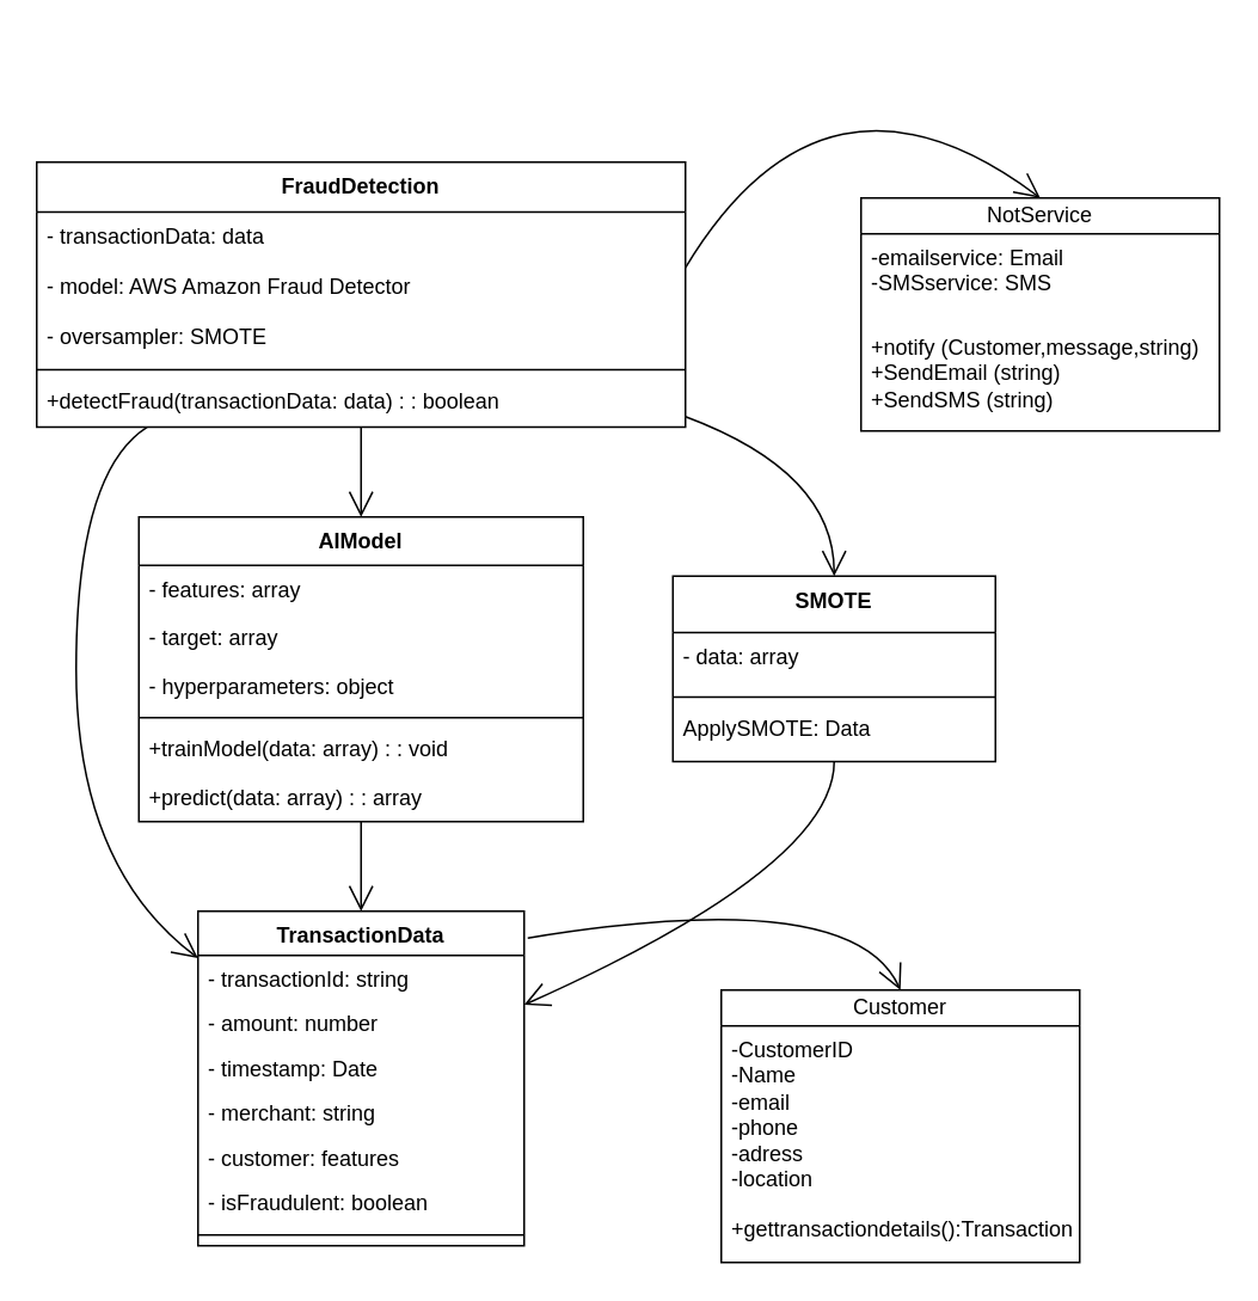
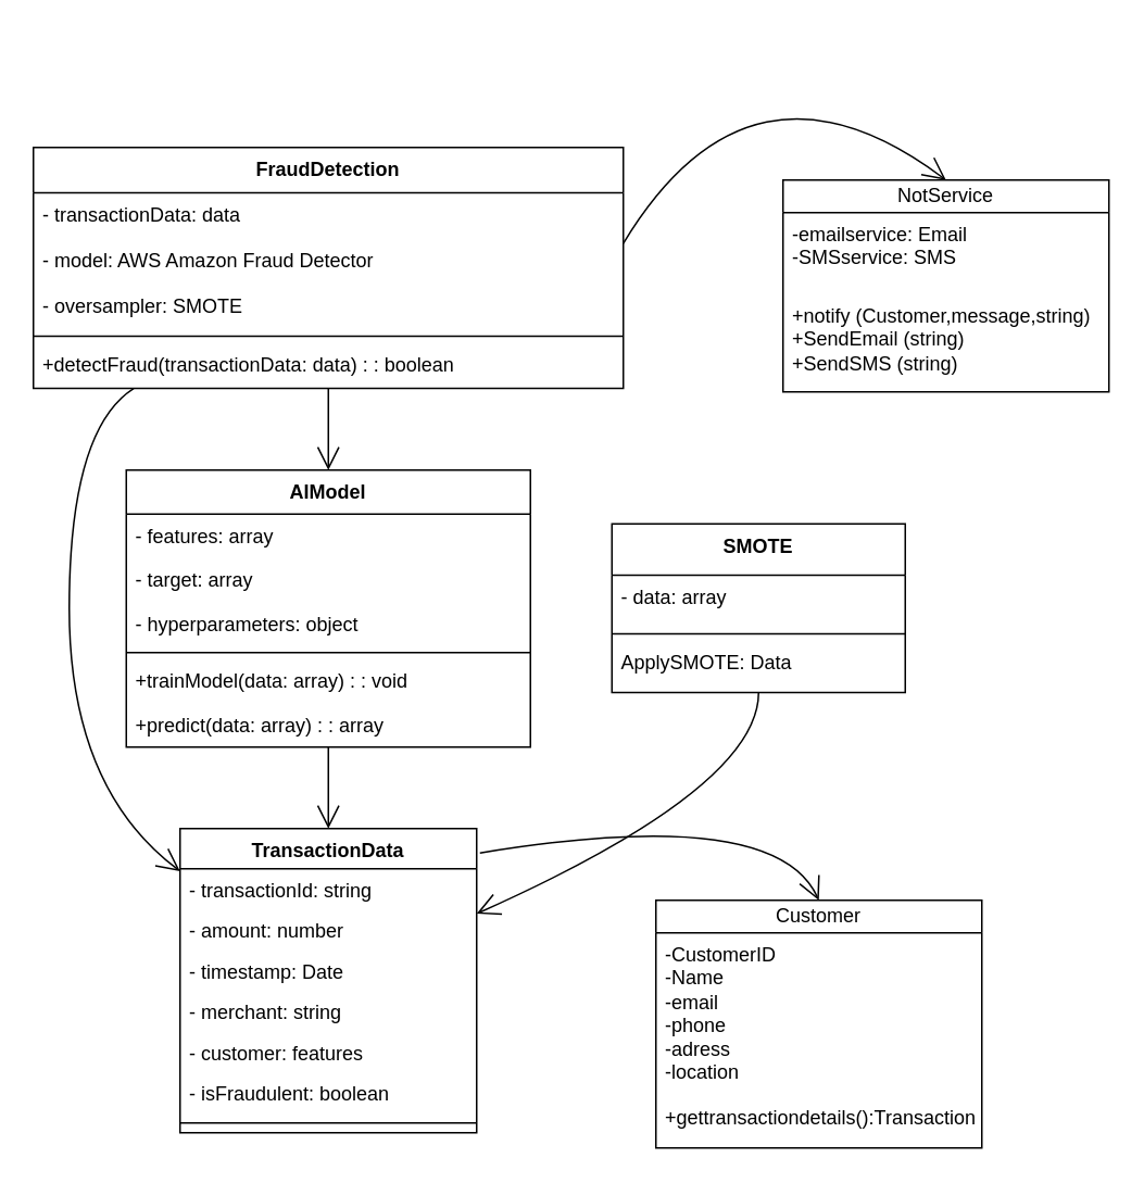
  <mxCell id="0" />
  <mxCell id="1" parent="0" />
  <mxCell id="2" value="FraudDetection" style="swimlane;fontStyle=1;align=center;verticalAlign=top;childLayout=stackLayout;horizontal=1;startSize=27.9;horizontalStack=0;resizeParent=1;resizeParentMax=0;resizeLast=0;collapsible=0;marginBottom=0;" parent="1" vertex="1"><mxGeometry x="20" y="90" width="362" height="147.9" as="geometry" /></mxCell>
  <mxCell id="3" value="- transactionData: data" style="text;strokeColor=none;fillColor=none;align=left;verticalAlign=top;spacingLeft=4;spacingRight=4;overflow=hidden;rotatable=0;points=[[0,0.5],[1,0.5]];portConstraint=eastwest;" parent="2" vertex="1"><mxGeometry y="27.9" width="362" height="28" as="geometry" /></mxCell>
  <mxCell id="4" value="- model: AWS Amazon Fraud Detector" style="text;strokeColor=none;fillColor=none;align=left;verticalAlign=top;spacingLeft=4;spacingRight=4;overflow=hidden;rotatable=0;points=[[0,0.5],[1,0.5]];portConstraint=eastwest;" parent="2" vertex="1"><mxGeometry y="55.9" width="362" height="28" as="geometry" /></mxCell>
  <mxCell id="5" value="- oversampler: SMOTE" style="text;strokeColor=none;fillColor=none;align=left;verticalAlign=top;spacingLeft=4;spacingRight=4;overflow=hidden;rotatable=0;points=[[0,0.5],[1,0.5]];portConstraint=eastwest;" parent="2" vertex="1"><mxGeometry y="83.9" width="362" height="28" as="geometry" /></mxCell>
  <mxCell id="6" style="line;strokeWidth=1;fillColor=none;align=left;verticalAlign=middle;spacingTop=-1;spacingLeft=3;spacingRight=3;rotatable=0;labelPosition=right;points=[];portConstraint=eastwest;strokeColor=inherit;" parent="2" vertex="1"><mxGeometry y="111.9" width="362" height="8" as="geometry" /></mxCell>
  <mxCell id="7" value="+detectFraud(transactionData: data) : : boolean" style="text;strokeColor=none;fillColor=none;align=left;verticalAlign=top;spacingLeft=4;spacingRight=4;overflow=hidden;rotatable=0;points=[[0,0.5],[1,0.5]];portConstraint=eastwest;" parent="2" vertex="1"><mxGeometry y="119.9" width="362" height="28" as="geometry" /></mxCell>
  <mxCell id="8" value="AIModel" style="swimlane;fontStyle=1;align=center;verticalAlign=top;childLayout=stackLayout;horizontal=1;startSize=27;horizontalStack=0;resizeParent=1;resizeParentMax=0;resizeLast=0;collapsible=0;marginBottom=0;" parent="1" vertex="1"><mxGeometry x="77" y="288" width="248" height="170" as="geometry" /></mxCell>
  <mxCell id="9" value="- features: array" style="text;strokeColor=none;fillColor=none;align=left;verticalAlign=top;spacingLeft=4;spacingRight=4;overflow=hidden;rotatable=0;points=[[0,0.5],[1,0.5]];portConstraint=eastwest;" parent="8" vertex="1"><mxGeometry y="27" width="248" height="27" as="geometry" /></mxCell>
  <mxCell id="10" value="- target: array" style="text;strokeColor=none;fillColor=none;align=left;verticalAlign=top;spacingLeft=4;spacingRight=4;overflow=hidden;rotatable=0;points=[[0,0.5],[1,0.5]];portConstraint=eastwest;" parent="8" vertex="1"><mxGeometry y="54" width="248" height="27" as="geometry" /></mxCell>
  <mxCell id="11" value="- hyperparameters: object" style="text;strokeColor=none;fillColor=none;align=left;verticalAlign=top;spacingLeft=4;spacingRight=4;overflow=hidden;rotatable=0;points=[[0,0.5],[1,0.5]];portConstraint=eastwest;" parent="8" vertex="1"><mxGeometry y="81" width="248" height="27" as="geometry" /></mxCell>
  <mxCell id="12" style="line;strokeWidth=1;fillColor=none;align=left;verticalAlign=middle;spacingTop=-1;spacingLeft=3;spacingRight=3;rotatable=0;labelPosition=right;points=[];portConstraint=eastwest;strokeColor=inherit;" parent="8" vertex="1"><mxGeometry y="108" width="248" height="8" as="geometry" /></mxCell>
  <mxCell id="13" value="+trainModel(data: array) : : void" style="text;strokeColor=none;fillColor=none;align=left;verticalAlign=top;spacingLeft=4;spacingRight=4;overflow=hidden;rotatable=0;points=[[0,0.5],[1,0.5]];portConstraint=eastwest;" parent="8" vertex="1"><mxGeometry y="116" width="248" height="27" as="geometry" /></mxCell>
  <mxCell id="14" value="+predict(data: array) : : array" style="text;strokeColor=none;fillColor=none;align=left;verticalAlign=top;spacingLeft=4;spacingRight=4;overflow=hidden;rotatable=0;points=[[0,0.5],[1,0.5]];portConstraint=eastwest;" parent="8" vertex="1"><mxGeometry y="143" width="248" height="27" as="geometry" /></mxCell>
  <mxCell id="15" value="SMOTE" style="swimlane;fontStyle=1;align=center;verticalAlign=top;childLayout=stackLayout;horizontal=1;startSize=31.5;horizontalStack=0;resizeParent=1;resizeParentMax=0;resizeLast=0;collapsible=0;marginBottom=0;" parent="1" vertex="1"><mxGeometry x="375" y="321" width="180" height="103.5" as="geometry" /></mxCell>
  <mxCell id="16" value="- data: array" style="text;strokeColor=none;fillColor=none;align=left;verticalAlign=top;spacingLeft=4;spacingRight=4;overflow=hidden;rotatable=0;points=[[0,0.5],[1,0.5]];portConstraint=eastwest;" parent="15" vertex="1"><mxGeometry y="31.5" width="180" height="32" as="geometry" /></mxCell>
  <mxCell id="17" style="line;strokeWidth=1;fillColor=none;align=left;verticalAlign=middle;spacingTop=-1;spacingLeft=3;spacingRight=3;rotatable=0;labelPosition=right;points=[];portConstraint=eastwest;strokeColor=inherit;" parent="15" vertex="1"><mxGeometry y="63.5" width="180" height="8" as="geometry" /></mxCell>
  <mxCell id="18" value="ApplySMOTE: Data" style="text;strokeColor=none;fillColor=none;align=left;verticalAlign=top;spacingLeft=4;spacingRight=4;overflow=hidden;rotatable=0;points=[[0,0.5],[1,0.5]];portConstraint=eastwest;" parent="15" vertex="1"><mxGeometry y="71.5" width="180" height="32" as="geometry" /></mxCell>
  <mxCell id="19" value="TransactionData" style="swimlane;fontStyle=1;align=center;verticalAlign=top;childLayout=stackLayout;horizontal=1;startSize=24.6;horizontalStack=0;resizeParent=1;resizeParentMax=0;resizeLast=0;collapsible=0;marginBottom=0;" parent="1" vertex="1"><mxGeometry x="110" y="508" width="182" height="186.6" as="geometry" /></mxCell>
  <mxCell id="20" value="- transactionId: string" style="text;strokeColor=none;fillColor=none;align=left;verticalAlign=top;spacingLeft=4;spacingRight=4;overflow=hidden;rotatable=0;points=[[0,0.5],[1,0.5]];portConstraint=eastwest;" parent="19" vertex="1"><mxGeometry y="24.6" width="182" height="25" as="geometry" /></mxCell>
  <mxCell id="21" value="- amount: number" style="text;strokeColor=none;fillColor=none;align=left;verticalAlign=top;spacingLeft=4;spacingRight=4;overflow=hidden;rotatable=0;points=[[0,0.5],[1,0.5]];portConstraint=eastwest;" parent="19" vertex="1"><mxGeometry y="49.6" width="182" height="25" as="geometry" /></mxCell>
  <mxCell id="22" value="- timestamp: Date" style="text;strokeColor=none;fillColor=none;align=left;verticalAlign=top;spacingLeft=4;spacingRight=4;overflow=hidden;rotatable=0;points=[[0,0.5],[1,0.5]];portConstraint=eastwest;" parent="19" vertex="1"><mxGeometry y="74.6" width="182" height="25" as="geometry" /></mxCell>
  <mxCell id="23" value="- merchant: string" style="text;strokeColor=none;fillColor=none;align=left;verticalAlign=top;spacingLeft=4;spacingRight=4;overflow=hidden;rotatable=0;points=[[0,0.5],[1,0.5]];portConstraint=eastwest;" parent="19" vertex="1"><mxGeometry y="99.6" width="182" height="25" as="geometry" /></mxCell>
  <mxCell id="24" value="- customer: features" style="text;strokeColor=none;fillColor=none;align=left;verticalAlign=top;spacingLeft=4;spacingRight=4;overflow=hidden;rotatable=0;points=[[0,0.5],[1,0.5]];portConstraint=eastwest;" parent="19" vertex="1"><mxGeometry y="124.6" width="182" height="25" as="geometry" /></mxCell>
  <mxCell id="25" value="- isFraudulent: boolean" style="text;strokeColor=none;fillColor=none;align=left;verticalAlign=top;spacingLeft=4;spacingRight=4;overflow=hidden;rotatable=0;points=[[0,0.5],[1,0.5]];portConstraint=eastwest;" parent="19" vertex="1"><mxGeometry y="149.6" width="182" height="25" as="geometry" /></mxCell>
  <mxCell id="26" style="line;strokeWidth=1;fillColor=none;align=left;verticalAlign=middle;spacingTop=-1;spacingLeft=3;spacingRight=3;rotatable=0;labelPosition=right;points=[];portConstraint=eastwest;strokeColor=inherit;" parent="19" vertex="1"><mxGeometry y="174.6" width="182" height="12" as="geometry" /></mxCell>
  <mxCell id="27" value="" style="curved=1;startArrow=none;endArrow=open;endSize=12;exitX=0.5;exitY=1;entryX=0.5;entryY=0;" parent="1" source="2" target="8" edge="1"><mxGeometry relative="1" as="geometry"><Array as="points" /></mxGeometry></mxCell>
- <mxCell id="28" value="" style="curved=1;startArrow=none;endArrow=open;endSize=12;exitX=1;exitY=0.96;entryX=0.5;entryY=0;" parent="1" source="2" target="15" edge="1"><mxGeometry relative="1" as="geometry"><Array as="points"><mxPoint x="465" y="263" /></Array></mxGeometry></mxCell>
  <mxCell id="29" value="" style="curved=1;startArrow=none;endArrow=open;endSize=12;exitX=0.17;exitY=1;entryX=0;entryY=0.14;" parent="1" source="2" target="19" edge="1"><mxGeometry relative="1" as="geometry"><Array as="points"><mxPoint x="42" y="263" /><mxPoint x="42" y="483" /></Array></mxGeometry></mxCell>
  <mxCell id="30" value="" style="curved=1;startArrow=none;endArrow=open;endSize=12;exitX=0.5;exitY=1;entryX=0.5;entryY=0;" parent="1" source="8" target="19" edge="1"><mxGeometry relative="1" as="geometry"><Array as="points" /></mxGeometry></mxCell>
  <mxCell id="31" value="" style="curved=1;startArrow=none;endArrow=open;endSize=12;exitX=0.5;exitY=1;entryX=1;entryY=0.28;" parent="1" source="15" target="19" edge="1"><mxGeometry relative="1" as="geometry"><Array as="points"><mxPoint x="465" y="483" /></Array></mxGeometry></mxCell>
  <mxCell id="32" value="Customer" style="swimlane;fontStyle=0;childLayout=stackLayout;horizontal=1;startSize=20;fillColor=none;horizontalStack=0;resizeParent=1;resizeParentMax=0;resizeLast=0;collapsible=1;marginBottom=0;whiteSpace=wrap;html=1;" parent="1" vertex="1"><mxGeometry x="402" y="552" width="200" height="152" as="geometry" /></mxCell>
  <mxCell id="33" value="-CustomerID&lt;div&gt;-Name&lt;/div&gt;&lt;div&gt;-email&lt;/div&gt;&lt;div&gt;-phone&lt;/div&gt;&lt;div&gt;&lt;span style=&quot;background-color: initial;&quot;&gt;-adress&lt;/span&gt;&lt;/div&gt;&lt;div&gt;&lt;span style=&quot;background-color: initial;&quot;&gt;-location&lt;/span&gt;&lt;/div&gt;" style="text;strokeColor=none;fillColor=none;align=left;verticalAlign=top;spacingLeft=4;spacingRight=4;overflow=hidden;rotatable=0;points=[[0,0.5],[1,0.5]];portConstraint=eastwest;whiteSpace=wrap;html=1;" parent="32" vertex="1"><mxGeometry y="20" width="200" height="100" as="geometry" /></mxCell>
  <mxCell id="34" value="+gettransactiondetails():Transaction" style="text;strokeColor=none;fillColor=none;align=left;verticalAlign=top;spacingLeft=4;spacingRight=4;overflow=hidden;rotatable=0;points=[[0,0.5],[1,0.5]];portConstraint=eastwest;whiteSpace=wrap;html=1;" parent="32" vertex="1"><mxGeometry y="120" width="200" height="32" as="geometry" /></mxCell>
  <mxCell id="35" value="" style="curved=1;startArrow=none;endArrow=open;endSize=12;exitX=1.011;exitY=0.08;entryX=0.5;entryY=0;entryDx=0;entryDy=0;exitDx=0;exitDy=0;exitPerimeter=0;" parent="1" source="19" target="32" edge="1"><mxGeometry relative="1" as="geometry"><Array as="points"><mxPoint x="475" y="493" /></Array><mxPoint x="475" y="435" as="sourcePoint" /><mxPoint x="302" y="570" as="targetPoint" /></mxGeometry></mxCell>
  <mxCell id="36" value="NotService" style="swimlane;fontStyle=0;childLayout=stackLayout;horizontal=1;startSize=20;fillColor=none;horizontalStack=0;resizeParent=1;resizeParentMax=0;resizeLast=0;collapsible=1;marginBottom=0;whiteSpace=wrap;html=1;" parent="1" vertex="1"><mxGeometry x="480" y="110" width="200" height="130" as="geometry" /></mxCell>
  <mxCell id="37" value="-emailservice: Email&lt;div&gt;-SMSservice: SMS&lt;/div&gt;" style="text;strokeColor=none;fillColor=none;align=left;verticalAlign=top;spacingLeft=4;spacingRight=4;overflow=hidden;rotatable=0;points=[[0,0.5],[1,0.5]];portConstraint=eastwest;whiteSpace=wrap;html=1;" parent="36" vertex="1"><mxGeometry y="20" width="200" height="50" as="geometry" /></mxCell>
  <mxCell id="38" value="+notify (Customer,message,string)&lt;div&gt;+SendEmail (string)&lt;/div&gt;&lt;div&gt;+SendSMS (string)&lt;/div&gt;" style="text;strokeColor=none;fillColor=none;align=left;verticalAlign=top;spacingLeft=4;spacingRight=4;overflow=hidden;rotatable=0;points=[[0,0.5],[1,0.5]];portConstraint=eastwest;whiteSpace=wrap;html=1;" parent="36" vertex="1"><mxGeometry y="70" width="200" height="60" as="geometry" /></mxCell>
  <mxCell id="39" value="" style="curved=1;startArrow=none;endArrow=open;endSize=12;exitX=1;exitY=0.96;entryX=0.5;entryY=0;entryDx=0;entryDy=0;" parent="1" target="36" edge="1"><mxGeometry relative="1" as="geometry"><Array as="points"><mxPoint x="460" y="20" /></Array><mxPoint x="382" y="148.9" as="sourcePoint" /><mxPoint x="465" y="237.9" as="targetPoint" /></mxGeometry></mxCell>
